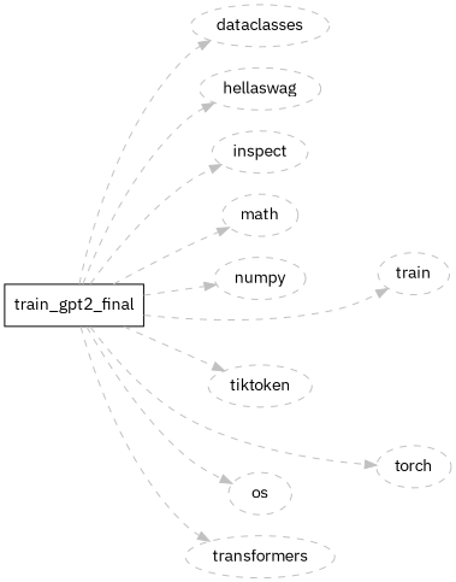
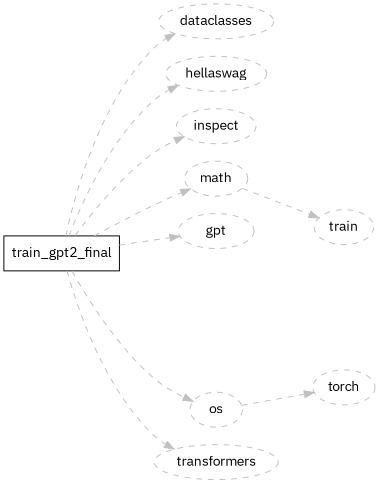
  digraph {
    fontname="IBM Plex Sans"
    rankdir=LR
    node [fontname="IBM Plex Sans" shape=ellipse color=gray style=dashed]
    edge [color=gray fontname="IBM Plex Sans" style=dashed]
    train_gpt2_final [shape=box color="" style=""]
    dataclasses
    hellaswag
    inspect
    math
-   numpy
+   numpy [label=gpt]
    os
-   tiktoken
    n9 [label=train]
    torch
    transformers
    train_gpt2_final -> dataclasses
    train_gpt2_final -> hellaswag
    train_gpt2_final -> inspect
    train_gpt2_final -> math
    train_gpt2_final -> numpy
    train_gpt2_final -> os
-   train_gpt2_final -> tiktoken
-   train_gpt2_final -> n9
-   train_gpt2_final -> torch
+   math -> n9
+   os -> torch
    train_gpt2_final -> transformers
  }
